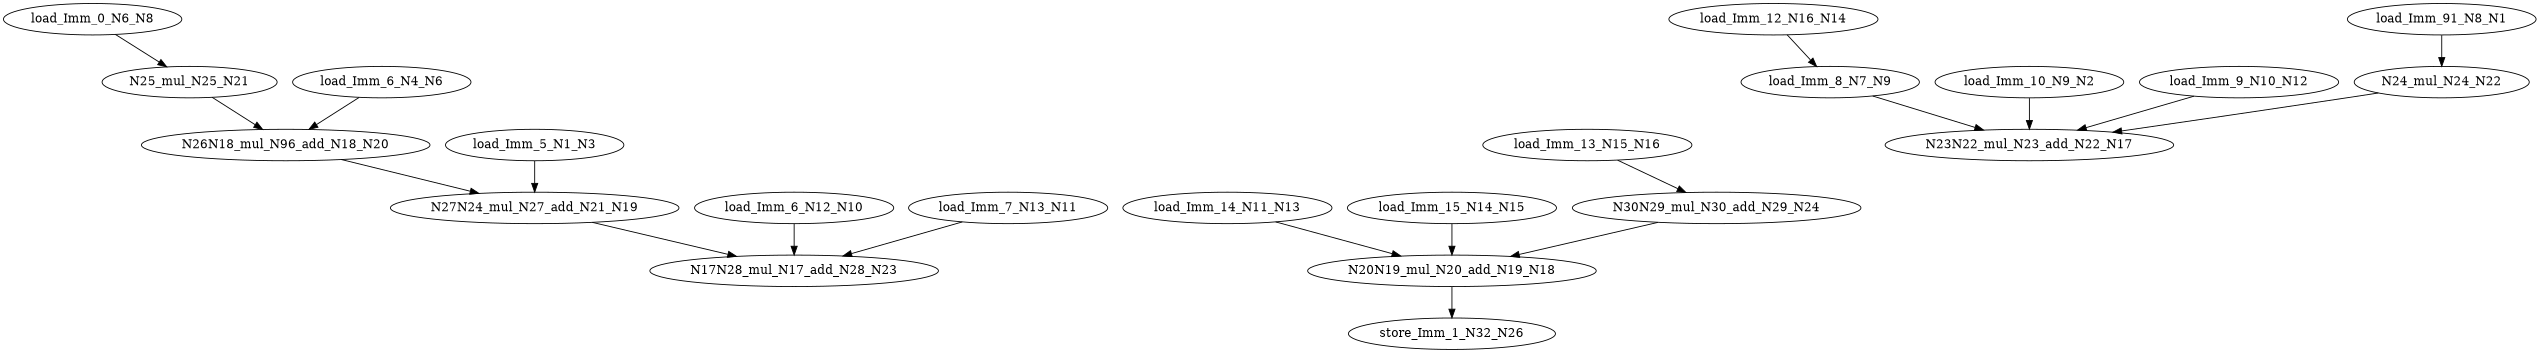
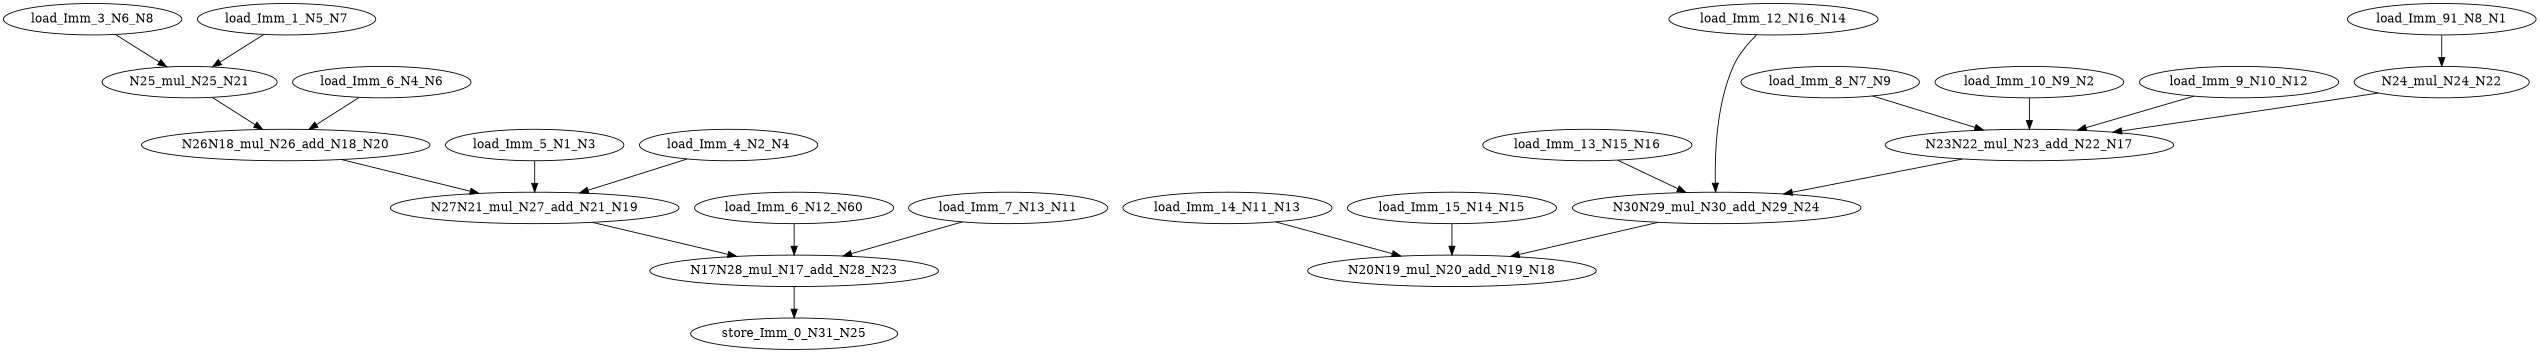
  digraph {
    node [color=black ntype=invar]
    n1 [label=N17N28_mul_N17_add_N28_N23 ntype=operation]
+   n2 [label=store_Imm_0_N31_N25 ntype=outvar]
    n3 [label=N24_mul_N24_N22 ntype=operation]
    n4 [label=N23N22_mul_N23_add_N22_N17 ntype=operation]
    n5 [label=N30N29_mul_N30_add_N29_N24 ntype=operation]
    n6 [label=N25_mul_N25_N21 ntype=operation]
-   n7 [label=N26N18_mul_N96_add_N18_N20 ntype=operation]
-   n8 [label=N27N24_mul_N27_add_N21_N19 ntype=operation]
-   n9 [label=store_Imm_1_N32_N26 ntype=outvar]
+   n7 [label=N26N18_mul_N26_add_N18_N20 ntype=operation]
+   n8 [label=N27N21_mul_N27_add_N21_N19 ntype=operation]
    n10 [label=N20N19_mul_N20_add_N19_N18 ntype=operation]
-   n11 [label=load_Imm_0_N6_N8]
+   n11 [label=load_Imm_3_N6_N8]
    n12 [label=load_Imm_8_N7_N9]
    n13 [label=load_Imm_91_N8_N1]
    n14 [label=load_Imm_10_N9_N2]
    n15 [label=load_Imm_5_N1_N3]
+   n16 [label=load_Imm_4_N2_N4]
    n17 [label=load_Imm_6_N4_N6]
+   n18 [label=load_Imm_1_N5_N7]
    n19 [label=load_Imm_9_N10_N12]
    n20 [label=load_Imm_14_N11_N13]
-   n21 [label=load_Imm_6_N12_N10]
+   n21 [label=load_Imm_6_N12_N60]
    n22 [label=load_Imm_7_N13_N11]
    n23 [label=load_Imm_13_N15_N16]
    n24 [label=load_Imm_12_N16_N14]
    n25 [label=load_Imm_15_N14_N15]
+   n1 -> n2
    n3 -> n4
+   n4 -> n5
    n5 -> n10
    n6 -> n7
    n7 -> n8
    n8 -> n1
-   n10 -> n9
    n11 -> n6
    n12 -> n4
    n13 -> n3
    n14 -> n4
    n15 -> n8
+   n16 -> n8
    n17 -> n7
+   n18 -> n6
    n19 -> n4
    n20 -> n10
    n21 -> n1
    n22 -> n1
    n23 -> n5
-   n24 -> n12
+   n24 -> n5
    n25 -> n10
  }
